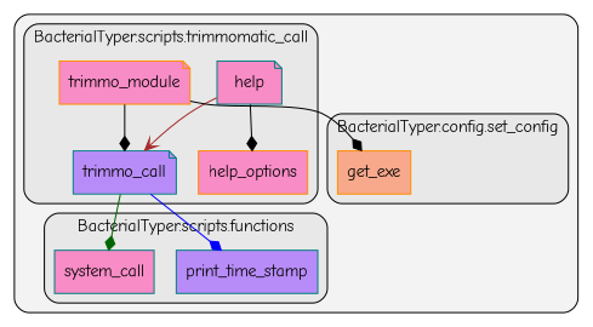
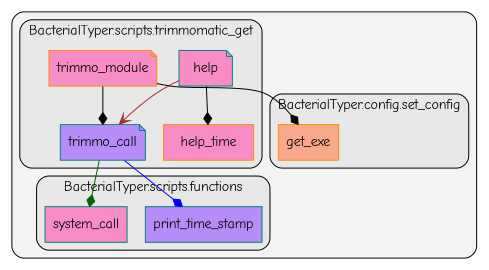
  digraph {
    clusterrank=local
    fontname="Comic Neue"
    rankdir=TB
    spilines=ortho
    node [color=teal fillcolor="#ff65b7b2" fontcolor="#000000" fontname="Comic Neue" group=41 shape=box style=filled]
    edge [arrowhead=diamond color=black fontname="Comic Neue" style=solid]
    n1 [color=darkorange fillcolor="#ff8e65b2" group=2 label=get_exe]
    n2 [fillcolor="#a365ffb2" group=33 label=print_time_stamp]
    n3 [group=33 label=system_call]
-   n4 [color=darkorange label=help_options]
+   n4 [color=darkorange label=help_time]
    n5 [label=help shape=note]
    n6 [fillcolor="#a365ffb2" label=trimmo_call shape=note]
    n7 [color=darkorange label=trimmo_module shape=note]
    subgraph cluster_1 {
      fillcolor="#80808018"
      style="filled,rounded"
      subgraph cluster_2 {
        fillcolor="#80808018"
        label="BacterialTyper.config.set_config"
        style="filled,rounded"
        n1
      }
      subgraph cluster_3 {
        fillcolor="#80808018"
        label="BacterialTyper.scripts.functions"
        style="filled,rounded"
        n2
        n3
      }
      subgraph cluster_4 {
        fillcolor="#80808018"
-       label="BacterialTyper.scripts.trimmomatic_call"
+       label="BacterialTyper.scripts.trimmomatic_get"
        style="filled,rounded"
        n4
        n5
        n6
        n7
      }
    }
    n5 -> n4
    n5 -> n6 [arrowhead=vee color=brown]
    n6 -> n2 [color=blue]
    n6 -> n3 [color=darkgreen]
    n7 -> n1
    n7 -> n6
  }
